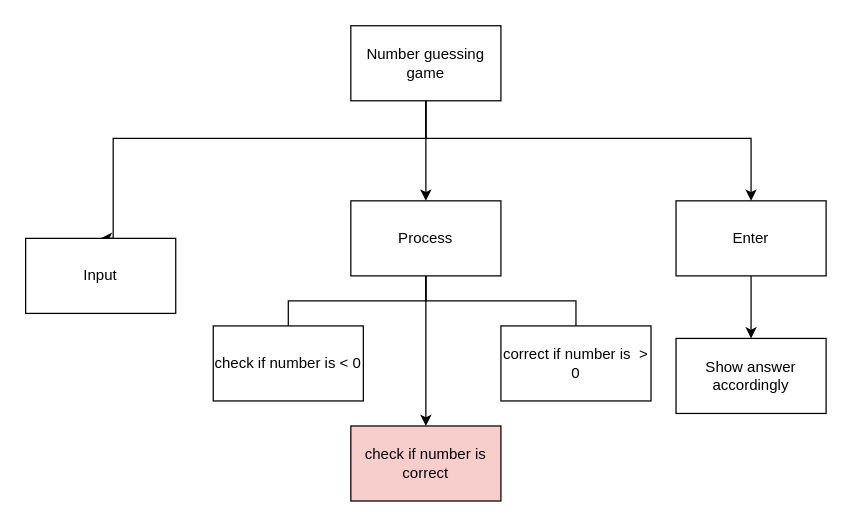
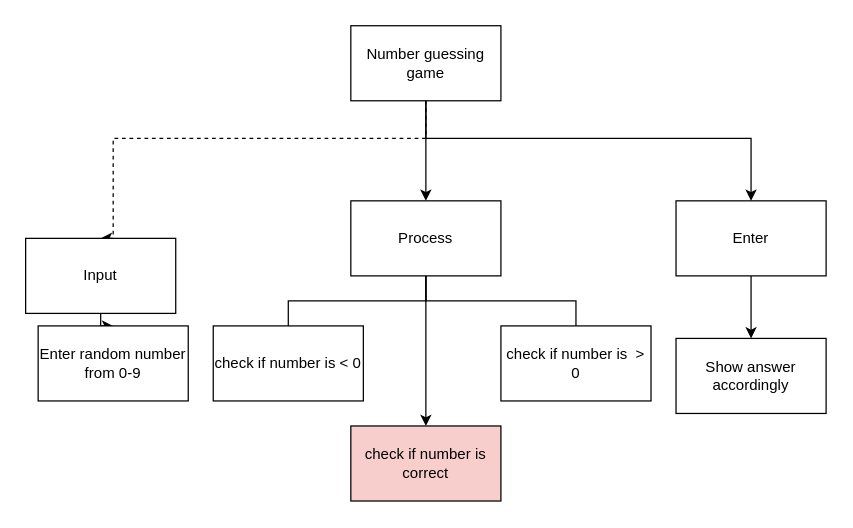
  <mxCell id="0" />
  <mxCell id="1" parent="0" />
- <mxCell id="2" style="edgeStyle=orthogonalEdgeStyle;html=1;rounded=0;exitX=0.5;exitY=1;exitDx=0;exitDy=0;entryX=0.5;entryY=0;entryDx=0;entryDy=0;" parent="1" source="5" target="7" edge="1"><mxGeometry relative="1" as="geometry"><mxPoint x="230" y="150" as="targetPoint" /><Array as="points"><mxPoint x="340" y="110" /><mxPoint x="90" y="110" /></Array></mxGeometry></mxCell>
+ <mxCell id="2" style="edgeStyle=orthogonalEdgeStyle;html=1;rounded=0;exitX=0.5;exitY=1;exitDx=0;exitDy=0;entryX=0.5;entryY=0;entryDx=0;entryDy=0;dashed=1;" parent="1" source="5" target="7" edge="1"><mxGeometry relative="1" as="geometry"><mxPoint x="230" y="150" as="targetPoint" /><Array as="points"><mxPoint x="340" y="110" /><mxPoint x="90" y="110" /></Array></mxGeometry></mxCell>
  <mxCell id="3" style="edgeStyle=orthogonalEdgeStyle;rounded=0;html=1;" parent="1" source="5" edge="1"><mxGeometry relative="1" as="geometry"><mxPoint x="340" y="160" as="targetPoint" /></mxGeometry></mxCell>
  <mxCell id="4" style="edgeStyle=orthogonalEdgeStyle;rounded=0;html=1;" parent="1" source="5" target="17" edge="1"><mxGeometry relative="1" as="geometry"><Array as="points"><mxPoint x="340" y="110" /><mxPoint x="600" y="110" /></Array></mxGeometry></mxCell>
  <mxCell id="5" value="Number guessing game" style="rounded=0;whiteSpace=wrap;html=1;" parent="1" vertex="1"><mxGeometry x="280" y="20" width="120" height="60" as="geometry" /></mxCell>
+ <mxCell id="6" style="edgeStyle=orthogonalEdgeStyle;rounded=0;html=1;" parent="1" source="7" target="8" edge="1"><mxGeometry relative="1" as="geometry" /></mxCell>
  <mxCell id="7" value="Input" style="rounded=0;whiteSpace=wrap;html=1;" parent="1" vertex="1"><mxGeometry x="20" y="190" width="120" height="60" as="geometry" /></mxCell>
+ <mxCell id="8" value="Enter random number from 0-9" style="rounded=0;whiteSpace=wrap;html=1;" parent="1" vertex="1"><mxGeometry x="30" y="260" width="120" height="60" as="geometry" /></mxCell>
  <mxCell id="9" style="edgeStyle=orthogonalEdgeStyle;rounded=0;html=1;entryX=0.5;entryY=0;entryDx=0;entryDy=0;endArrow=none;" parent="1" source="12" target="13" edge="1"><mxGeometry relative="1" as="geometry"><mxPoint x="340" y="260" as="targetPoint" /></mxGeometry></mxCell>
  <mxCell id="10" style="edgeStyle=orthogonalEdgeStyle;rounded=0;html=1;" parent="1" source="12" edge="1"><mxGeometry relative="1" as="geometry"><mxPoint x="460" y="270" as="targetPoint" /><Array as="points"><mxPoint x="340" y="240" /><mxPoint x="460" y="240" /></Array></mxGeometry></mxCell>
  <mxCell id="11" style="edgeStyle=orthogonalEdgeStyle;rounded=0;html=1;entryX=0.5;entryY=0;entryDx=0;entryDy=0;" parent="1" source="12" target="15" edge="1"><mxGeometry relative="1" as="geometry"><mxPoint x="340" y="270" as="targetPoint" /></mxGeometry></mxCell>
  <mxCell id="12" value="Process" style="rounded=0;whiteSpace=wrap;html=1;" parent="1" vertex="1"><mxGeometry x="280" y="160" width="120" height="60" as="geometry" /></mxCell>
  <mxCell id="13" value="check if number is &amp;lt; 0" style="rounded=0;whiteSpace=wrap;html=1;" parent="1" vertex="1"><mxGeometry x="170" y="260" width="120" height="60" as="geometry" /></mxCell>
- <mxCell id="14" value="correct if number is&amp;nbsp; &amp;gt;&lt;br&gt;0" style="rounded=0;whiteSpace=wrap;html=1;" parent="1" vertex="1"><mxGeometry x="400" y="260" width="120" height="60" as="geometry" /></mxCell>
+ <mxCell id="14" value="check if number is&amp;nbsp; &amp;gt;&lt;br&gt;0" style="rounded=0;whiteSpace=wrap;html=1;" parent="1" vertex="1"><mxGeometry x="400" y="260" width="120" height="60" as="geometry" /></mxCell>
  <mxCell id="15" value="check if number is correct" style="rounded=0;whiteSpace=wrap;html=1;fillColor=#f8cecc;" parent="1" vertex="1"><mxGeometry x="280" y="340" width="120" height="60" as="geometry" /></mxCell>
  <mxCell id="16" style="edgeStyle=orthogonalEdgeStyle;rounded=0;html=1;" parent="1" source="17" edge="1"><mxGeometry relative="1" as="geometry"><mxPoint x="600" y="270" as="targetPoint" /></mxGeometry></mxCell>
  <mxCell id="17" value="Enter" style="rounded=0;whiteSpace=wrap;html=1;" parent="1" vertex="1"><mxGeometry x="540" y="160" width="120" height="60" as="geometry" /></mxCell>
  <mxCell id="18" value="Show answer accordingly" style="rounded=0;whiteSpace=wrap;html=1;" parent="1" vertex="1"><mxGeometry x="540" y="270" width="120" height="60" as="geometry" /></mxCell>
